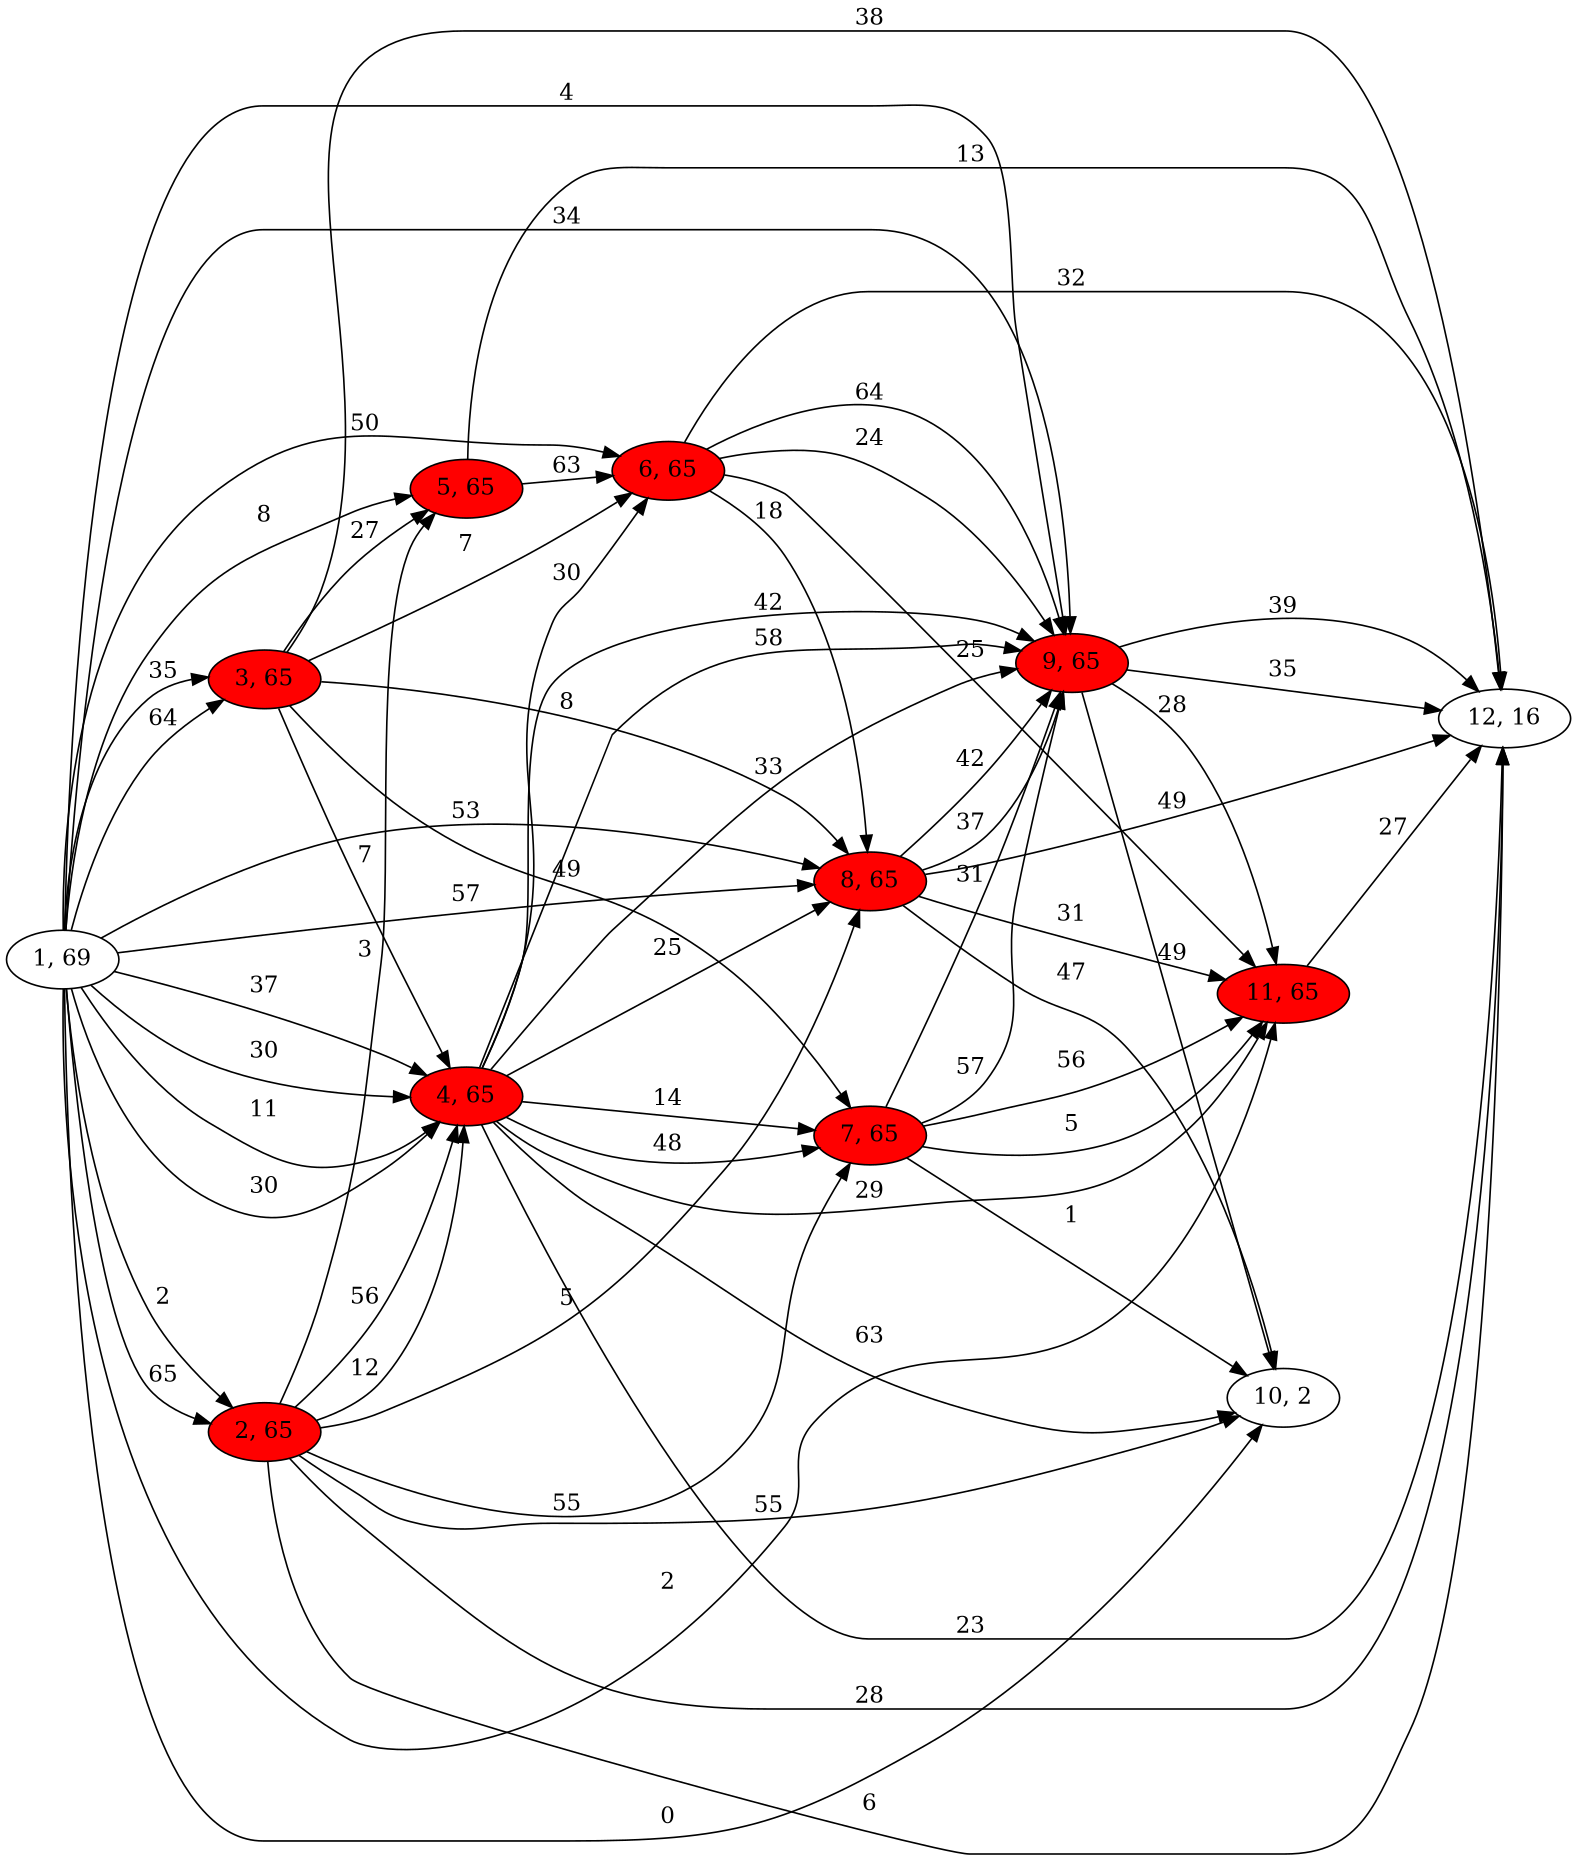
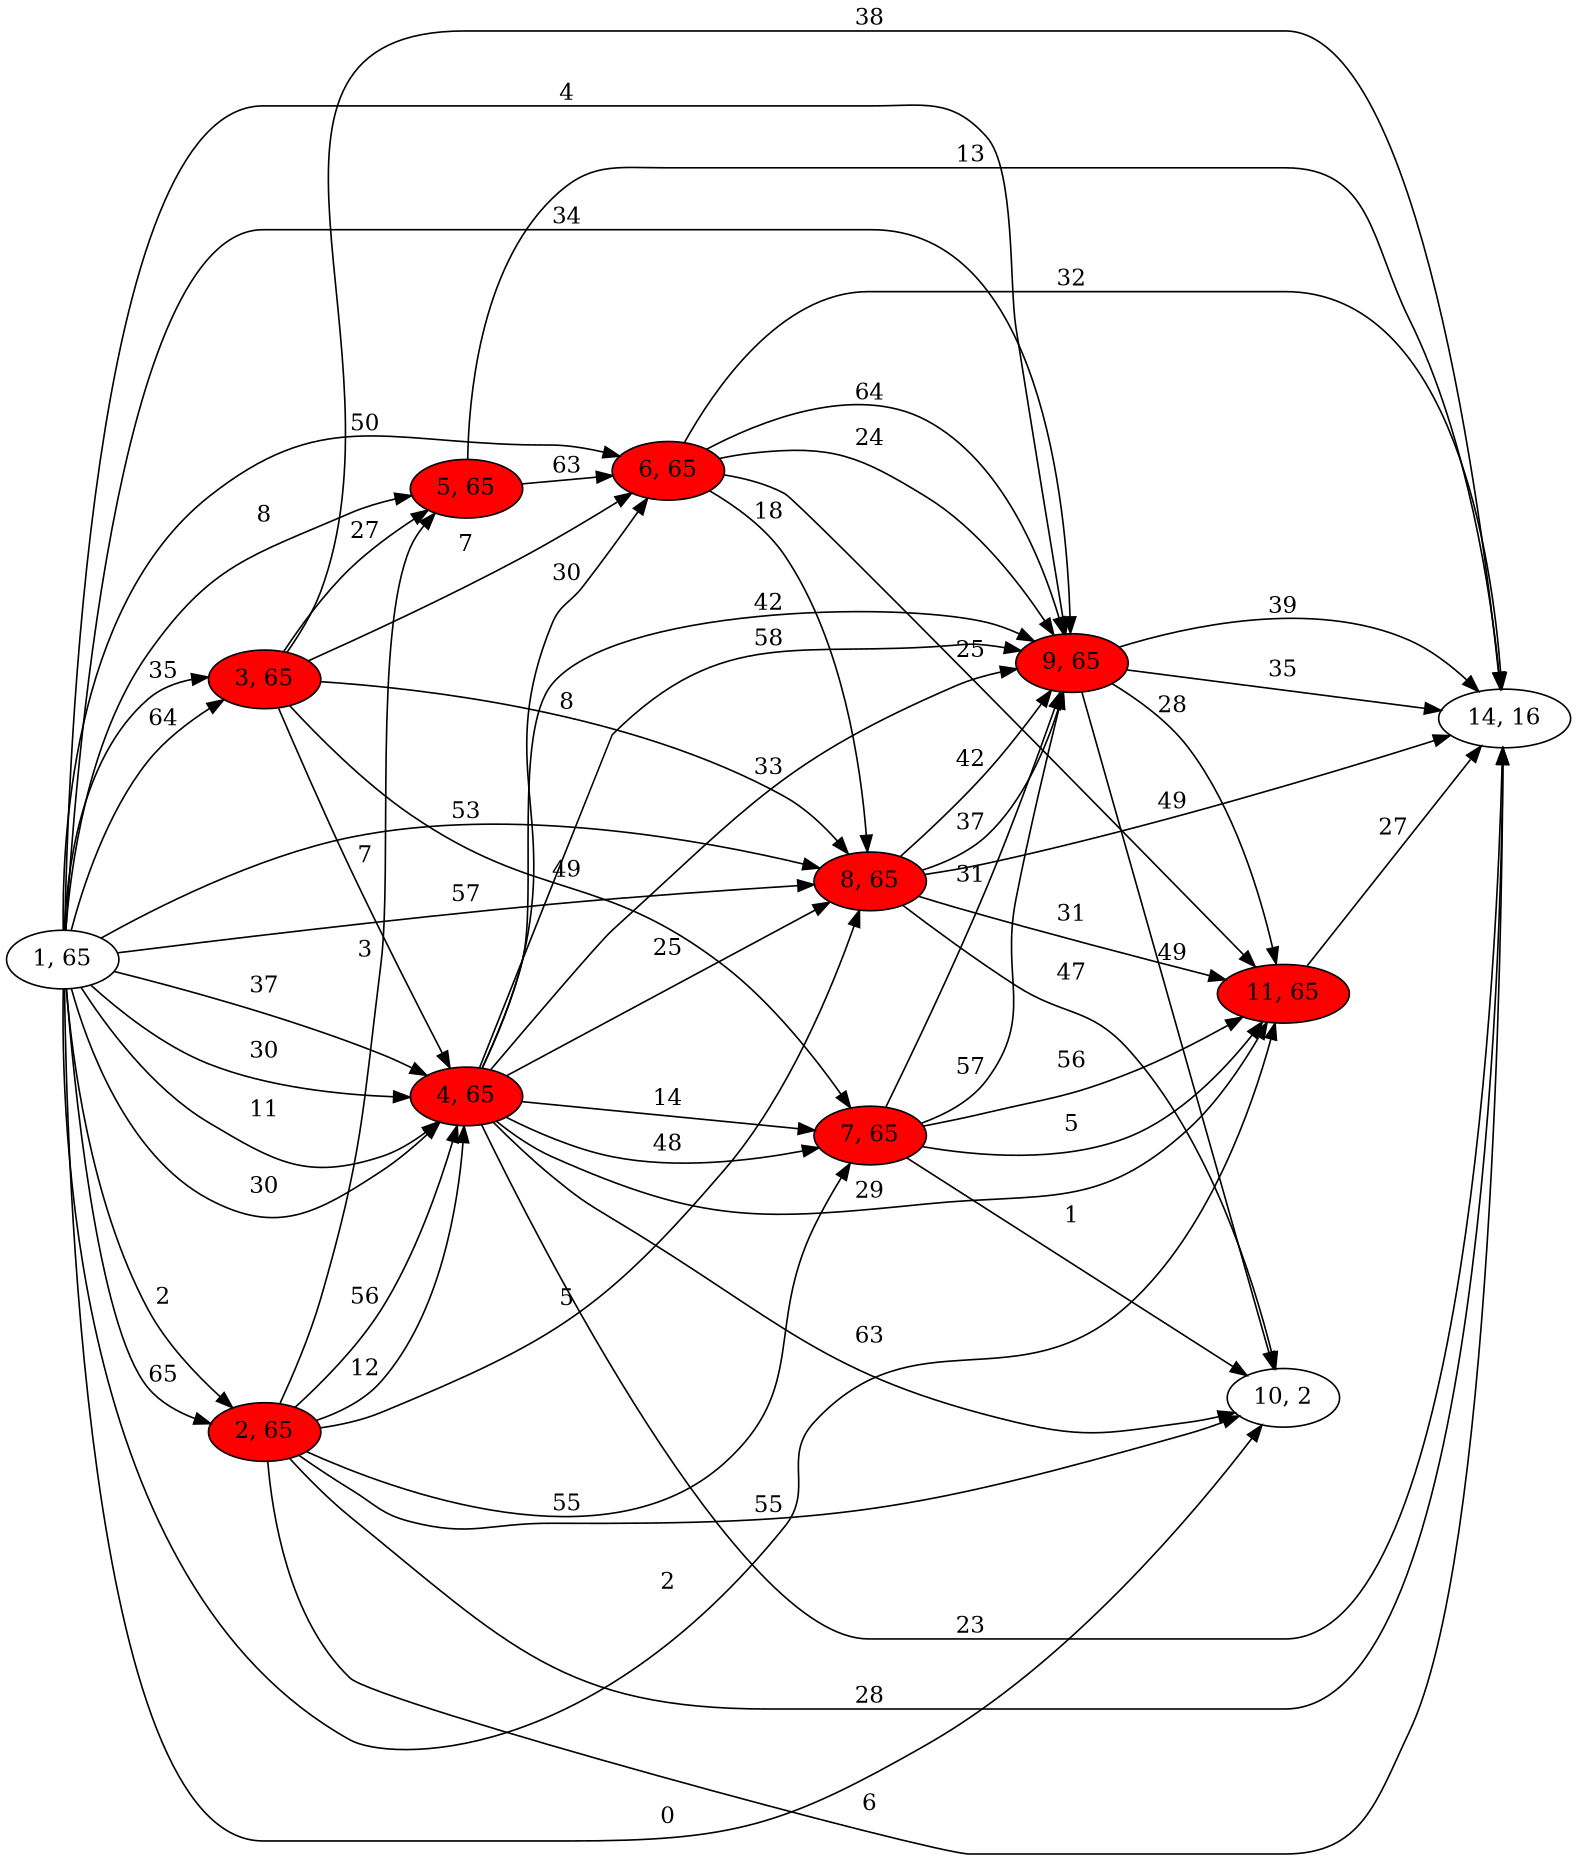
  digraph {
    rankdir=LR
    node [fillcolor=red style=filled]
-   n1 [label="1, 69" fillcolor="" style=""]
+   n1 [label="1, 65" fillcolor="" style=""]
    n2 [label="2, 65"]
    n3 [label="3, 65"]
    n4 [label="4, 65"]
    n5 [label="5, 65"]
    n6 [label="6, 65"]
    n7 [label="8, 65"]
    n8 [label="9, 65"]
    n9 [label="10, 2" fillcolor="" style=""]
    n10 [label="11, 65"]
    n11 [label="7, 65"]
-   n12 [label="12, 16" fillcolor="" style=""]
+   n12 [label="14, 16" fillcolor="" style=""]
    n1 -> n2 [label=65]
    n1 -> n2 [label=2]
    n1 -> n3 [label=35]
    n1 -> n3 [label=64]
    n1 -> n4 [label=37]
    n1 -> n4 [label=30]
    n1 -> n4 [label=11]
    n1 -> n4 [label=30]
    n1 -> n5 [label=8]
    n1 -> n6 [label=50]
    n1 -> n7 [label=57]
    n1 -> n7 [label=53]
    n1 -> n8 [label=34]
    n1 -> n8 [label=4]
    n1 -> n9 [label=0]
    n1 -> n10 [label=2]
    n2 -> n4 [label=56]
    n2 -> n4 [label=12]
    n2 -> n5 [label=3]
    n2 -> n7 [label=5]
    n2 -> n9 [label=55]
    n2 -> n11 [label=55]
    n2 -> n12 [label=6]
    n2 -> n12 [label=28]
    n3 -> n4 [label=7]
    n3 -> n5 [label=27]
    n3 -> n6 [label=7]
    n3 -> n7 [label=8]
    n3 -> n11 [label=49]
    n3 -> n12 [label=38]
    n4 -> n6 [label=30]
    n4 -> n7 [label=25]
    n4 -> n8 [label=58]
    n4 -> n8 [label=33]
    n4 -> n8 [label=42]
    n4 -> n9 [label=63]
    n4 -> n10 [label=29]
    n4 -> n11 [label=48]
    n4 -> n11 [label=14]
    n4 -> n12 [label=23]
    n5 -> n6 [label=63]
    n5 -> n12 [label=13]
    n6 -> n7 [label=18]
    n6 -> n8 [label=24]
    n6 -> n8 [label=64]
    n6 -> n10 [label=25]
    n6 -> n12 [label=32]
    n7 -> n8 [label=42]
    n7 -> n8 [label=37]
    n7 -> n9 [label=47]
    n7 -> n10 [label=31]
    n7 -> n12 [label=49]
    n8 -> n9 [label=49]
    n8 -> n10 [label=28]
    n8 -> n12 [label=39]
    n8 -> n12 [label=35]
    n10 -> n12 [label=27]
    n11 -> n8 [label=57]
    n11 -> n8 [label=31]
    n11 -> n9 [label=1]
    n11 -> n10 [label=56]
    n11 -> n10 [label=5]
  }
